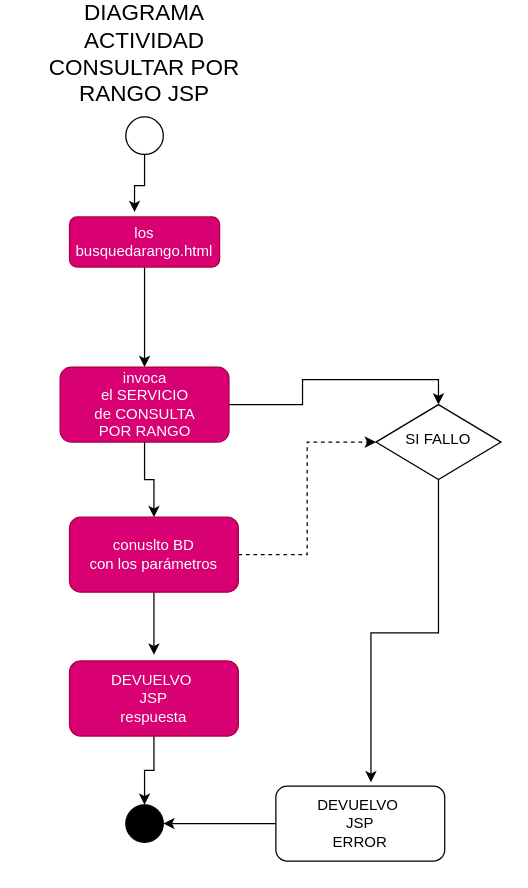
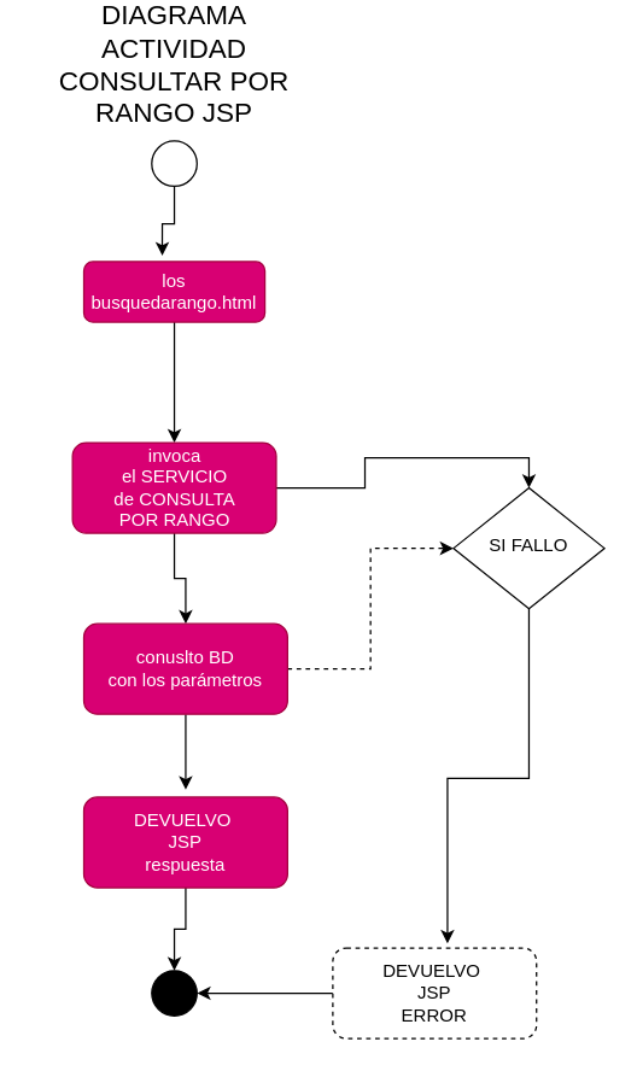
  <mxCell id="0" />
  <mxCell id="1" parent="0" />
  <mxCell id="2" style="edgeStyle=orthogonalEdgeStyle;rounded=0;orthogonalLoop=1;jettySize=auto;html=1;" edge="1" parent="1" source="3" target="10"><mxGeometry relative="1" as="geometry" /></mxCell>
  <mxCell id="3" value="los&lt;br&gt;busquedarango.html" style="rounded=1;whiteSpace=wrap;html=1;fontSize=12;glass=0;strokeWidth=1;shadow=0;fillColor=#d80073;strokeColor=#A50040;fontColor=#ffffff;" parent="1" vertex="1"><mxGeometry x="55" y="160" width="120" height="40" as="geometry" /></mxCell>
  <mxCell id="4" style="edgeStyle=orthogonalEdgeStyle;rounded=0;orthogonalLoop=1;jettySize=auto;html=1;entryX=0.433;entryY=-0.1;entryDx=0;entryDy=0;entryPerimeter=0;" edge="1" parent="1" source="5" target="3"><mxGeometry relative="1" as="geometry" /></mxCell>
  <mxCell id="5" value="" style="ellipse;whiteSpace=wrap;html=1;aspect=fixed;" vertex="1" parent="1"><mxGeometry x="100" y="80" width="30" height="30" as="geometry" /></mxCell>
  <mxCell id="6" value="" style="ellipse;whiteSpace=wrap;html=1;aspect=fixed;fillColor=#000000;" vertex="1" parent="1"><mxGeometry x="100" y="630" width="30" height="30" as="geometry" /></mxCell>
  <mxCell id="7" value="&lt;font style=&quot;font-size: 18px&quot;&gt;DIAGRAMA ACTIVIDAD &lt;br&gt;CONSULTAR POR RANGO JSP&lt;/font&gt;" style="text;html=1;strokeColor=none;fillColor=none;align=center;verticalAlign=middle;whiteSpace=wrap;rounded=0;" vertex="1" parent="1"><mxGeometry x="20" y="20" width="190" height="20" as="geometry" /></mxCell>
  <mxCell id="8" style="edgeStyle=orthogonalEdgeStyle;rounded=0;orthogonalLoop=1;jettySize=auto;html=1;" edge="1" parent="1" source="10" target="13"><mxGeometry relative="1" as="geometry" /></mxCell>
  <mxCell id="9" style="edgeStyle=orthogonalEdgeStyle;rounded=0;orthogonalLoop=1;jettySize=auto;html=1;entryX=0.5;entryY=0;entryDx=0;entryDy=0;" edge="1" parent="1" source="10" target="17"><mxGeometry relative="1" as="geometry" /></mxCell>
  <mxCell id="10" value="invoca&lt;br&gt;el SERVICIO&lt;br&gt;de CONSULTA&lt;br&gt;POR RANGO" style="rounded=1;whiteSpace=wrap;html=1;fontSize=12;glass=0;strokeWidth=1;shadow=0;fillColor=#d80073;strokeColor=#A50040;fontColor=#ffffff;" vertex="1" parent="1"><mxGeometry x="47.5" y="280" width="135" height="60" as="geometry" /></mxCell>
  <mxCell id="11" style="edgeStyle=orthogonalEdgeStyle;rounded=0;orthogonalLoop=1;jettySize=auto;html=1;" edge="1" parent="1" source="13"><mxGeometry relative="1" as="geometry"><mxPoint x="122.5" y="510" as="targetPoint" /></mxGeometry></mxCell>
  <mxCell id="12" style="edgeStyle=orthogonalEdgeStyle;rounded=0;orthogonalLoop=1;jettySize=auto;html=1;entryX=0;entryY=0.5;entryDx=0;entryDy=0;dashed=1;" edge="1" parent="1" source="13" target="17"><mxGeometry relative="1" as="geometry" /></mxCell>
  <mxCell id="13" value="conuslto BD&lt;br&gt;con los parámetros" style="rounded=1;whiteSpace=wrap;html=1;fontSize=12;glass=0;strokeWidth=1;shadow=0;fillColor=#d80073;strokeColor=#A50040;fontColor=#ffffff;" vertex="1" parent="1"><mxGeometry x="55" y="400" width="135" height="60" as="geometry" /></mxCell>
  <mxCell id="14" style="edgeStyle=orthogonalEdgeStyle;rounded=0;orthogonalLoop=1;jettySize=auto;html=1;entryX=0.5;entryY=0;entryDx=0;entryDy=0;" edge="1" parent="1" source="15" target="6"><mxGeometry relative="1" as="geometry" /></mxCell>
  <mxCell id="15" value="DEVUELVO&amp;nbsp;&lt;br&gt;JSP&lt;br&gt;respuesta" style="rounded=1;whiteSpace=wrap;html=1;fontSize=12;glass=0;strokeWidth=1;shadow=0;fillColor=#d80073;strokeColor=#A50040;fontColor=#ffffff;" vertex="1" parent="1"><mxGeometry x="55" y="515" width="135" height="60" as="geometry" /></mxCell>
  <mxCell id="16" style="edgeStyle=orthogonalEdgeStyle;rounded=0;orthogonalLoop=1;jettySize=auto;html=1;entryX=0.563;entryY=-0.05;entryDx=0;entryDy=0;entryPerimeter=0;" edge="1" parent="1" source="17" target="19"><mxGeometry relative="1" as="geometry"><mxPoint x="350" y="640" as="targetPoint" /></mxGeometry></mxCell>
- <mxCell id="17" value="SI FALLO" style="rhombus;whiteSpace=wrap;html=1;shadow=0;fontFamily=Helvetica;fontSize=12;align=center;strokeWidth=1;spacing=6;spacingTop=-4;" vertex="1" parent="1"><mxGeometry x="300" y="310" width="100" height="60" as="geometry" /></mxCell>
+ <mxCell id="17" value="SI FALLO" style="rhombus;whiteSpace=wrap;html=1;shadow=0;fontFamily=Helvetica;fontSize=12;align=center;strokeWidth=1;spacing=6;spacingTop=-4;" vertex="1" parent="1"><mxGeometry x="300" y="310" width="100" height="80" as="geometry" /></mxCell>
  <mxCell id="18" style="edgeStyle=orthogonalEdgeStyle;rounded=0;orthogonalLoop=1;jettySize=auto;html=1;entryX=1;entryY=0.5;entryDx=0;entryDy=0;" edge="1" parent="1" source="19" target="6"><mxGeometry relative="1" as="geometry" /></mxCell>
- <mxCell id="19" value="DEVUELVO&amp;nbsp;&lt;br&gt;JSP&lt;br&gt;ERROR" style="rounded=1;whiteSpace=wrap;html=1;fontSize=12;glass=0;strokeWidth=1;shadow=0;" vertex="1" parent="1"><mxGeometry x="220" y="615" width="135" height="60" as="geometry" /></mxCell>
+ <mxCell id="19" value="DEVUELVO&amp;nbsp;&lt;br&gt;JSP&lt;br&gt;ERROR" style="rounded=1;whiteSpace=wrap;html=1;fontSize=12;glass=0;strokeWidth=1;shadow=0;dashed=1;" vertex="1" parent="1"><mxGeometry x="220" y="615" width="135" height="60" as="geometry" /></mxCell>
